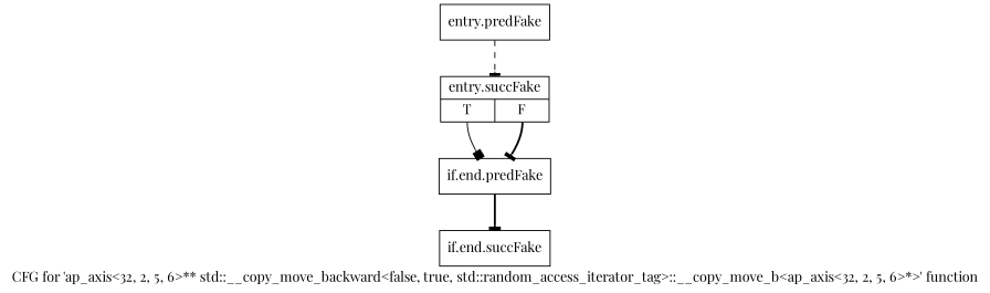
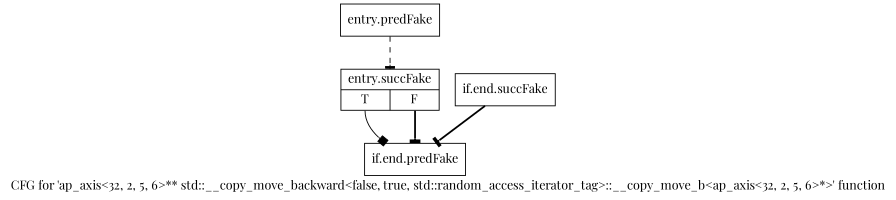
  digraph {
    fontname="Playfair Display"
    label="CFG for 'ap_axis\<32, 2, 5, 6\>** std::__copy_move_backward\<false, true, std::random_access_iterator_tag\>::__copy_move_b\<ap_axis\<32, 2, 5, 6\>*\>' function"
    node [fontname="Playfair Display" shape=record filename="/proj/xbuilds/2019.2_0801_1/installs/lin64/Vivado/HEAD/tps/lnx64/gcc-6.2.0/lib/gcc/x86_64-pc-linux-gnu/6.2.0/../../../../include/c++/6.2.0/bits/stl_algobase.h" linenumber=571]
    edge [arrowhead=tee filename="/proj/xbuilds/2019.2_0801_1/installs/lin64/Vivado/HEAD/tps/lnx64/gcc-6.2.0/lib/gcc/x86_64-pc-linux-gnu/6.2.0/../../../../include/c++/6.2.0/bits/stl_algobase.h" fontname="Playfair Display" style=bold]
    n1 [label="{entry.predFake}" filename="" linenumber=""]
    n2 [label="{entry.succFake|{<s0>T|<s1>F}}" linenumber=569]
    n3 [label="{if.end.predFake}"]
    n4 [label="{if.end.succFake}"]
    n1 -> n2 [style=dashed]
    n2 -> n3 [arrowhead=box style=solid tailport=s0]
    n2 -> n3 [tailport=s1 filename=""]
-   n3 -> n4
+   n4 -> n3
  }
